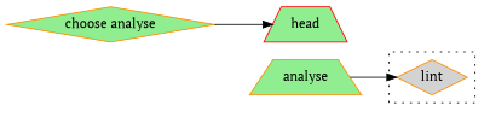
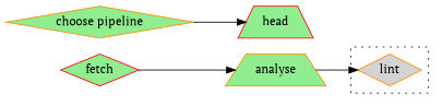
  digraph {
    fontname="PT Serif"
    rankdir=LR
    node [color=darkorange fillcolor="#90ee90" fontname="PT Serif" shape=diamond style=filled]
    edge [fontname="PT Serif"]
    n1 [fillcolor="#d3d3d3" label=lint]
-   n2 [label="choose analyse"]
+   n2 [label="choose pipeline"]
    n3 [color=red label=head shape=trapezium]
+   n4 [color=red label=fetch]
    n5 [label=analyse shape=trapezium]
    subgraph cluster_1 {
      style=dotted
      n1
    }
    n2 -> n3
+   n4 -> n5
    n5 -> n1
  }
